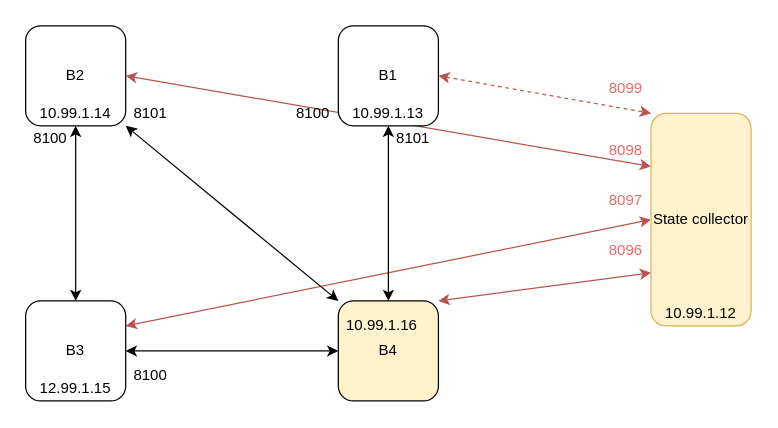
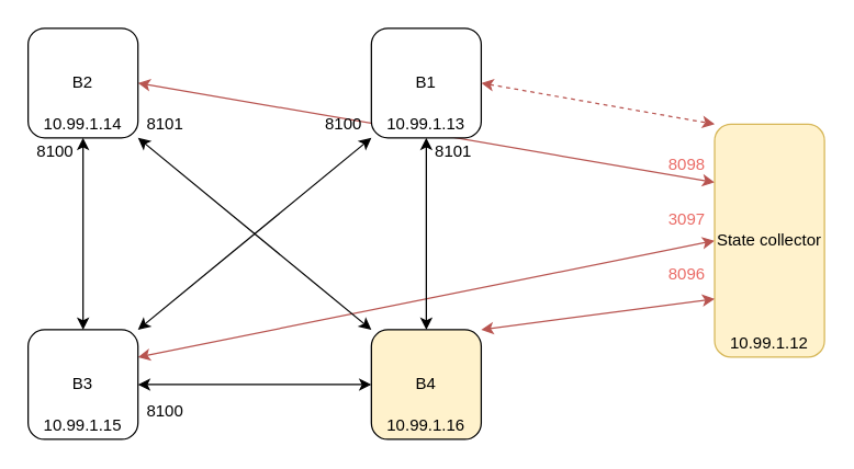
  <mxCell id="0" />
  <mxCell id="1" parent="0" />
  <mxCell id="2" value="" style="endArrow=classic;startArrow=classic;html=1;exitX=1;exitY=0.25;exitDx=0;exitDy=0;fillColor=#f8cecc;strokeColor=#b85450;entryX=0;entryY=0.5;entryDx=0;entryDy=0;" parent="1" source="6" target="18" edge="1"><mxGeometry width="50" height="50" relative="1" as="geometry"><mxPoint x="60" y="340" as="sourcePoint" /><mxPoint x="520" y="310" as="targetPoint" /></mxGeometry></mxCell>
  <mxCell id="3" value="" style="endArrow=classic;startArrow=classic;html=1;entryX=0;entryY=0.25;entryDx=0;entryDy=0;exitX=1;exitY=0.5;exitDx=0;exitDy=0;fillColor=#f8cecc;strokeColor=#b85450;" parent="1" source="4" target="18" edge="1"><mxGeometry width="50" height="50" relative="1" as="geometry"><mxPoint x="360" y="70" as="sourcePoint" /><mxPoint x="530" y="130" as="targetPoint" /></mxGeometry></mxCell>
  <mxCell id="4" value="B2" style="rounded=1;whiteSpace=wrap;html=1;" parent="1" vertex="1"><mxGeometry x="20" y="20" width="80" height="80" as="geometry" /></mxCell>
  <mxCell id="5" value="B1" style="rounded=1;whiteSpace=wrap;html=1;" parent="1" vertex="1"><mxGeometry x="270" y="20" width="80" height="80" as="geometry" /></mxCell>
  <mxCell id="6" value="B3" style="rounded=1;whiteSpace=wrap;html=1;" parent="1" vertex="1"><mxGeometry x="20" y="240" width="80" height="80" as="geometry" /></mxCell>
  <mxCell id="7" value="B4" style="rounded=1;whiteSpace=wrap;html=1;fillColor=#fff2cc;" parent="1" vertex="1"><mxGeometry x="270" y="240" width="80" height="80" as="geometry" /></mxCell>
  <mxCell id="8" value="" style="endArrow=classic;startArrow=classic;html=1;entryX=0.5;entryY=1;entryDx=0;entryDy=0;exitX=0.5;exitY=0;exitDx=0;exitDy=0;" parent="1" source="6" target="4" edge="1"><mxGeometry width="50" height="50" relative="1" as="geometry"><mxPoint x="20" y="310" as="sourcePoint" /><mxPoint x="70" y="260" as="targetPoint" /></mxGeometry></mxCell>
  <mxCell id="9" value="" style="endArrow=classic;startArrow=classic;html=1;entryX=1;entryY=0.5;entryDx=0;entryDy=0;exitX=0;exitY=0.5;exitDx=0;exitDy=0;" parent="1" source="7" target="6" edge="1"><mxGeometry width="50" height="50" relative="1" as="geometry"><mxPoint x="70" y="390" as="sourcePoint" /><mxPoint x="120" y="340" as="targetPoint" /></mxGeometry></mxCell>
  <mxCell id="10" value="" style="endArrow=classic;startArrow=classic;html=1;entryX=0;entryY=0;entryDx=0;entryDy=0;exitX=1;exitY=1;exitDx=0;exitDy=0;" parent="1" source="4" target="7" edge="1"><mxGeometry width="50" height="50" relative="1" as="geometry"><mxPoint x="70" y="310" as="sourcePoint" /><mxPoint x="120" y="260" as="targetPoint" /></mxGeometry></mxCell>
+ <mxCell id="11" value="" style="endArrow=classic;startArrow=classic;html=1;exitX=1;exitY=0;exitDx=0;exitDy=0;entryX=0;entryY=1;entryDx=0;entryDy=0;" parent="1" source="6" target="5" edge="1"><mxGeometry width="50" height="50" relative="1" as="geometry"><mxPoint x="420" y="160" as="sourcePoint" /><mxPoint x="470" y="110" as="targetPoint" /></mxGeometry></mxCell>
  <mxCell id="12" value="" style="endArrow=classic;startArrow=classic;html=1;entryX=0.5;entryY=1;entryDx=0;entryDy=0;exitX=0.5;exitY=0;exitDx=0;exitDy=0;" parent="1" source="7" target="5" edge="1"><mxGeometry width="50" height="50" relative="1" as="geometry"><mxPoint x="97" y="310" as="sourcePoint" /><mxPoint x="147" y="260" as="targetPoint" /></mxGeometry></mxCell>
  <mxCell id="13" value="8101" style="text;html=1;strokeColor=none;fillColor=none;align=center;verticalAlign=middle;whiteSpace=wrap;rounded=0;" parent="1" vertex="1"><mxGeometry x="310" y="100" width="40" height="20" as="geometry" /></mxCell>
  <mxCell id="14" value="8100" style="text;html=1;strokeColor=none;fillColor=none;align=center;verticalAlign=middle;whiteSpace=wrap;rounded=0;" parent="1" vertex="1"><mxGeometry x="20" y="100" width="40" height="20" as="geometry" /></mxCell>
  <mxCell id="15" value="8100" style="text;html=1;strokeColor=none;fillColor=none;align=center;verticalAlign=middle;whiteSpace=wrap;rounded=0;" parent="1" vertex="1"><mxGeometry x="100" y="290" width="40" height="20" as="geometry" /></mxCell>
  <mxCell id="16" value="8101" style="text;html=1;strokeColor=none;fillColor=none;align=center;verticalAlign=middle;whiteSpace=wrap;rounded=0;" parent="1" vertex="1"><mxGeometry x="100" y="80" width="40" height="20" as="geometry" /></mxCell>
  <mxCell id="17" value="8100" style="text;html=1;strokeColor=none;fillColor=none;align=center;verticalAlign=middle;whiteSpace=wrap;rounded=0;" parent="1" vertex="1"><mxGeometry x="230" y="80" width="40" height="20" as="geometry" /></mxCell>
  <mxCell id="18" value="State collector" style="rounded=1;whiteSpace=wrap;html=1;fillColor=#fff2cc;strokeColor=#d6b656;" parent="1" vertex="1"><mxGeometry x="520" y="90" width="80" height="170" as="geometry" /></mxCell>
  <mxCell id="19" value="" style="endArrow=classic;startArrow=classic;html=1;entryX=0;entryY=0;entryDx=0;entryDy=0;exitX=1;exitY=0.5;exitDx=0;exitDy=0;fillColor=#f8cecc;strokeColor=#b85450;dashed=1;" parent="1" source="5" target="18" edge="1"><mxGeometry width="50" height="50" relative="1" as="geometry"><mxPoint x="440" y="40" as="sourcePoint" /><mxPoint x="490" y="-10" as="targetPoint" /></mxGeometry></mxCell>
  <mxCell id="20" value="" style="endArrow=classic;startArrow=classic;html=1;entryX=0;entryY=0.75;entryDx=0;entryDy=0;fillColor=#f8cecc;strokeColor=#b85450;exitX=1;exitY=0;exitDx=0;exitDy=0;" parent="1" target="18" edge="1" source="7"><mxGeometry width="50" height="50" relative="1" as="geometry"><mxPoint x="350" y="230" as="sourcePoint" /><mxPoint x="110" y="290" as="targetPoint" /></mxGeometry></mxCell>
  <mxCell id="21" value="10.99.1.12" style="text;html=1;strokeColor=none;fillColor=none;align=center;verticalAlign=middle;whiteSpace=wrap;rounded=0;" vertex="1" parent="1"><mxGeometry x="540" y="240" width="40" height="20" as="geometry" /></mxCell>
  <mxCell id="22" value="10.99.1.13" style="text;html=1;strokeColor=none;fillColor=none;align=center;verticalAlign=middle;whiteSpace=wrap;rounded=0;" vertex="1" parent="1"><mxGeometry x="290" y="80" width="40" height="20" as="geometry" /></mxCell>
  <mxCell id="23" value="10.99.1.14" style="text;html=1;strokeColor=none;fillColor=none;align=center;verticalAlign=middle;whiteSpace=wrap;rounded=0;" vertex="1" parent="1"><mxGeometry x="40" y="80" width="40" height="20" as="geometry" /></mxCell>
- <mxCell id="24" value="12.99.1.15" style="text;html=1;strokeColor=none;fillColor=none;align=center;verticalAlign=middle;whiteSpace=wrap;rounded=0;" vertex="1" parent="1"><mxGeometry x="40" y="300" width="40" height="20" as="geometry" /></mxCell>
- <mxCell id="25" value="10.99.1.16" style="text;html=1;strokeColor=none;fillColor=none;align=center;verticalAlign=middle;whiteSpace=wrap;rounded=0;" vertex="1" parent="1"><mxGeometry x="285" y="250" width="40" height="20" as="geometry" /></mxCell>
- <mxCell id="26" value="8099" style="text;html=1;align=center;verticalAlign=middle;whiteSpace=wrap;rounded=0;fontColor=#EA6B66;" vertex="1" parent="1"><mxGeometry x="480" y="60" width="40" height="20" as="geometry" /></mxCell>
+ <mxCell id="24" value="10.99.1.15" style="text;html=1;strokeColor=none;fillColor=none;align=center;verticalAlign=middle;whiteSpace=wrap;rounded=0;" vertex="1" parent="1"><mxGeometry x="40" y="300" width="40" height="20" as="geometry" /></mxCell>
+ <mxCell id="25" value="10.99.1.16" style="text;html=1;strokeColor=none;fillColor=none;align=center;verticalAlign=middle;whiteSpace=wrap;rounded=0;" vertex="1" parent="1"><mxGeometry x="290" y="300" width="40" height="20" as="geometry" /></mxCell>
  <mxCell id="27" value="8098" style="text;html=1;align=center;verticalAlign=middle;whiteSpace=wrap;rounded=0;fontColor=#EA6B66;" vertex="1" parent="1"><mxGeometry x="480" y="110" width="40" height="20" as="geometry" /></mxCell>
- <mxCell id="28" value="8097" style="text;html=1;align=center;verticalAlign=middle;whiteSpace=wrap;rounded=0;fontColor=#EA6B66;" vertex="1" parent="1"><mxGeometry x="480" y="150" width="40" height="20" as="geometry" /></mxCell>
+ <mxCell id="28" value="3097" style="text;html=1;align=center;verticalAlign=middle;whiteSpace=wrap;rounded=0;fontColor=#EA6B66;" vertex="1" parent="1"><mxGeometry x="480" y="150" width="40" height="20" as="geometry" /></mxCell>
  <mxCell id="29" value="8096" style="text;html=1;align=center;verticalAlign=middle;whiteSpace=wrap;rounded=0;fontColor=#EA6B66;" vertex="1" parent="1"><mxGeometry x="480" y="190" width="40" height="20" as="geometry" /></mxCell>
